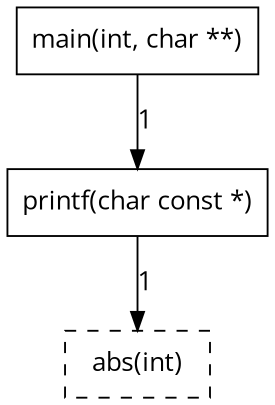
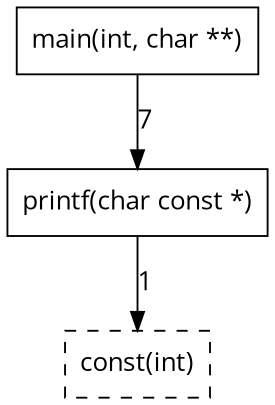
  digraph {
    fontname="Open Sans"
    node [fontname="Open Sans" shape=box]
    edge [fontname="Open Sans"]
    n1 [label="main(int, char **)"]
    n2 [label="printf(char const *)"]
-   n3 [label="abs(int)" style=dashed]
-   n1 -> n2 [label=1]
+   n3 [label="const(int)" style=dashed]
+   n1 -> n2 [label=7]
    n2 -> n3 [label=1]
  }
